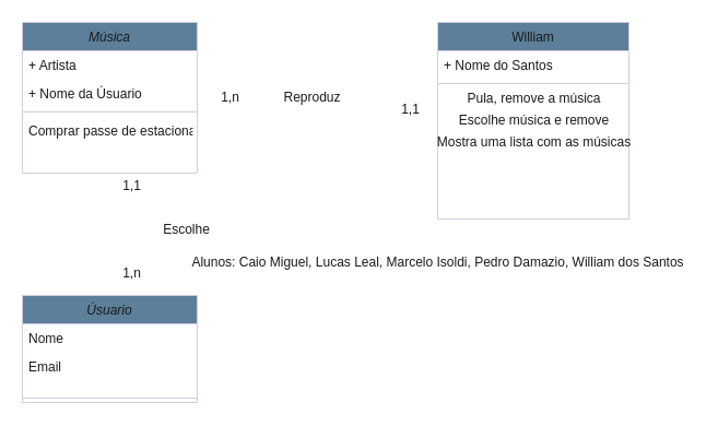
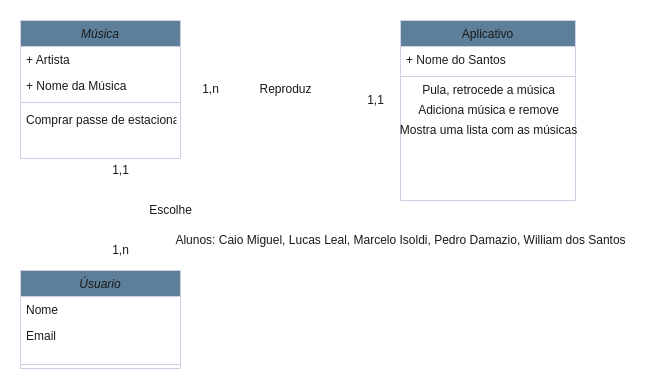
  <mxCell id="0" />
  <mxCell id="1" parent="0" />
  <mxCell id="2" value="Música" style="swimlane;fontStyle=2;align=center;verticalAlign=top;childLayout=stackLayout;horizontal=1;startSize=26;horizontalStack=0;resizeParent=1;resizeLast=0;collapsible=1;marginBottom=0;rounded=0;shadow=0;strokeWidth=1;fillColor=#5D7F99;strokeColor=#D0CEE2;fontColor=#1A1A1A;" parent="1" vertex="1"><mxGeometry x="20" y="20" width="160" height="138" as="geometry"><mxRectangle x="230" y="140" width="160" height="26" as="alternateBounds" /></mxGeometry></mxCell>
  <mxCell id="3" value="+ Artista" style="text;align=left;verticalAlign=top;spacingLeft=4;spacingRight=4;overflow=hidden;rotatable=0;points=[[0,0.5],[1,0.5]];portConstraint=eastwest;fontColor=#1A1A1A;" parent="2" vertex="1"><mxGeometry y="26" width="160" height="26" as="geometry" /></mxCell>
- <mxCell id="4" value="+ Nome da Úsuario" style="text;align=left;verticalAlign=top;spacingLeft=4;spacingRight=4;overflow=hidden;rotatable=0;points=[[0,0.5],[1,0.5]];portConstraint=eastwest;rounded=0;shadow=0;html=0;fontColor=#1A1A1A;" parent="2" vertex="1"><mxGeometry y="52" width="160" height="26" as="geometry" /></mxCell>
+ <mxCell id="4" value="+ Nome da Música" style="text;align=left;verticalAlign=top;spacingLeft=4;spacingRight=4;overflow=hidden;rotatable=0;points=[[0,0.5],[1,0.5]];portConstraint=eastwest;rounded=0;shadow=0;html=0;fontColor=#1A1A1A;" parent="2" vertex="1"><mxGeometry y="52" width="160" height="26" as="geometry" /></mxCell>
  <mxCell id="5" value="" style="line;html=1;strokeWidth=1;align=left;verticalAlign=middle;spacingTop=-1;spacingLeft=3;spacingRight=3;rotatable=0;labelPosition=right;points=[];portConstraint=eastwest;fillColor=#5D7F99;strokeColor=#D0CEE2;fontColor=#1A1A1A;" parent="2" vertex="1"><mxGeometry y="78" width="160" height="8" as="geometry" /></mxCell>
  <mxCell id="6" value="Comprar passe de estacionamento" style="text;align=left;verticalAlign=top;spacingLeft=4;spacingRight=4;overflow=hidden;rotatable=0;points=[[0,0.5],[1,0.5]];portConstraint=eastwest;fontColor=#1A1A1A;" parent="2" vertex="1"><mxGeometry y="86" width="160" height="26" as="geometry" /></mxCell>
- <mxCell id="7" value="William" style="swimlane;fontStyle=0;align=center;verticalAlign=top;childLayout=stackLayout;horizontal=1;startSize=26;horizontalStack=0;resizeParent=1;resizeLast=0;collapsible=1;marginBottom=0;rounded=0;shadow=0;strokeWidth=1;fillColor=#5D7F99;strokeColor=#D0CEE2;fontColor=#1A1A1A;" parent="1" vertex="1"><mxGeometry x="400" y="20" width="175" height="180" as="geometry"><mxRectangle x="550" y="140" width="160" height="26" as="alternateBounds" /></mxGeometry></mxCell>
+ <mxCell id="7" value="Aplicativo" style="swimlane;fontStyle=0;align=center;verticalAlign=top;childLayout=stackLayout;horizontal=1;startSize=26;horizontalStack=0;resizeParent=1;resizeLast=0;collapsible=1;marginBottom=0;rounded=0;shadow=0;strokeWidth=1;fillColor=#5D7F99;strokeColor=#D0CEE2;fontColor=#1A1A1A;" parent="1" vertex="1"><mxGeometry x="400" y="20" width="175" height="180" as="geometry"><mxRectangle x="550" y="140" width="160" height="26" as="alternateBounds" /></mxGeometry></mxCell>
  <mxCell id="8" value="+ Nome do Santos" style="text;align=left;verticalAlign=top;spacingLeft=4;spacingRight=4;overflow=hidden;rotatable=0;points=[[0,0.5],[1,0.5]];portConstraint=eastwest;fontColor=#1A1A1A;" parent="7" vertex="1"><mxGeometry y="26" width="175" height="26" as="geometry" /></mxCell>
  <mxCell id="9" value="" style="line;html=1;strokeWidth=1;align=left;verticalAlign=middle;spacingTop=-1;spacingLeft=3;spacingRight=3;rotatable=0;labelPosition=right;points=[];portConstraint=eastwest;fillColor=#5D7F99;strokeColor=#D0CEE2;fontColor=#1A1A1A;" parent="7" vertex="1"><mxGeometry y="52" width="175" height="8" as="geometry" /></mxCell>
- <mxCell id="10" value="&lt;font style=&quot;vertical-align: inherit&quot;&gt;&lt;font style=&quot;vertical-align: inherit&quot;&gt;&lt;font style=&quot;vertical-align: inherit&quot;&gt;&lt;font style=&quot;vertical-align: inherit&quot;&gt;Pula, remove a música&lt;/font&gt;&lt;/font&gt;&lt;/font&gt;&lt;/font&gt;" style="text;html=1;align=center;verticalAlign=middle;resizable=0;points=[];autosize=1;strokeColor=none;fontColor=#1A1A1A;" vertex="1" parent="7"><mxGeometry y="60" width="175" height="20" as="geometry" /></mxCell>
- <mxCell id="11" value="&lt;font style=&quot;vertical-align: inherit&quot;&gt;&lt;font style=&quot;vertical-align: inherit&quot;&gt;&lt;font style=&quot;vertical-align: inherit&quot;&gt;&lt;font style=&quot;vertical-align: inherit&quot;&gt;&lt;font style=&quot;vertical-align: inherit&quot;&gt;&lt;font style=&quot;vertical-align: inherit&quot;&gt;&lt;font style=&quot;vertical-align: inherit&quot;&gt;&lt;font style=&quot;vertical-align: inherit&quot;&gt;Escolhe música e remove&lt;/font&gt;&lt;/font&gt;&lt;/font&gt;&lt;/font&gt;&lt;/font&gt;&lt;/font&gt;&lt;/font&gt;&lt;/font&gt;" style="text;html=1;align=center;verticalAlign=middle;resizable=0;points=[];autosize=1;strokeColor=none;fontColor=#1A1A1A;" vertex="1" parent="7"><mxGeometry y="80" width="175" height="20" as="geometry" /></mxCell>
+ <mxCell id="10" value="&lt;font style=&quot;vertical-align: inherit&quot;&gt;&lt;font style=&quot;vertical-align: inherit&quot;&gt;&lt;font style=&quot;vertical-align: inherit&quot;&gt;&lt;font style=&quot;vertical-align: inherit&quot;&gt;Pula, retrocede a música&lt;/font&gt;&lt;/font&gt;&lt;/font&gt;&lt;/font&gt;" style="text;html=1;align=center;verticalAlign=middle;resizable=0;points=[];autosize=1;strokeColor=none;fontColor=#1A1A1A;" vertex="1" parent="7"><mxGeometry y="60" width="175" height="20" as="geometry" /></mxCell>
+ <mxCell id="11" value="&lt;font style=&quot;vertical-align: inherit&quot;&gt;&lt;font style=&quot;vertical-align: inherit&quot;&gt;&lt;font style=&quot;vertical-align: inherit&quot;&gt;&lt;font style=&quot;vertical-align: inherit&quot;&gt;&lt;font style=&quot;vertical-align: inherit&quot;&gt;&lt;font style=&quot;vertical-align: inherit&quot;&gt;&lt;font style=&quot;vertical-align: inherit&quot;&gt;&lt;font style=&quot;vertical-align: inherit&quot;&gt;Adiciona música e remove&lt;/font&gt;&lt;/font&gt;&lt;/font&gt;&lt;/font&gt;&lt;/font&gt;&lt;/font&gt;&lt;/font&gt;&lt;/font&gt;" style="text;html=1;align=center;verticalAlign=middle;resizable=0;points=[];autosize=1;strokeColor=none;fontColor=#1A1A1A;" vertex="1" parent="7"><mxGeometry y="80" width="175" height="20" as="geometry" /></mxCell>
  <mxCell id="12" value="&lt;font style=&quot;vertical-align: inherit&quot;&gt;&lt;font style=&quot;vertical-align: inherit&quot;&gt;&lt;font style=&quot;vertical-align: inherit&quot;&gt;&lt;font style=&quot;vertical-align: inherit&quot;&gt;Mostra uma lista com as músicas&lt;br&gt;&lt;/font&gt;&lt;/font&gt;&lt;/font&gt;&lt;/font&gt;" style="text;html=1;align=center;verticalAlign=middle;resizable=0;points=[];autosize=1;strokeColor=none;fontColor=#1A1A1A;" vertex="1" parent="7"><mxGeometry y="100" width="175" height="20" as="geometry" /></mxCell>
  <mxCell id="13" value="&lt;font style=&quot;vertical-align: inherit&quot;&gt;&lt;font style=&quot;vertical-align: inherit&quot;&gt;1,1&lt;/font&gt;&lt;/font&gt;" style="text;html=1;align=center;verticalAlign=middle;resizable=0;points=[];autosize=1;strokeColor=none;fontColor=#1A1A1A;" vertex="1" parent="1"><mxGeometry x="360" y="90" width="30" height="20" as="geometry" /></mxCell>
  <mxCell id="14" value="&lt;font style=&quot;vertical-align: inherit&quot;&gt;&lt;font style=&quot;vertical-align: inherit&quot;&gt;Reproduz&lt;/font&gt;&lt;/font&gt;" style="text;html=1;align=center;verticalAlign=middle;resizable=0;points=[];autosize=1;strokeColor=none;fontColor=#1A1A1A;" vertex="1" parent="1"><mxGeometry x="250" y="79" width="70" height="20" as="geometry" /></mxCell>
  <mxCell id="15" value="&lt;font style=&quot;vertical-align: inherit&quot;&gt;&lt;font style=&quot;vertical-align: inherit&quot;&gt;&lt;font style=&quot;vertical-align: inherit&quot;&gt;&lt;font style=&quot;vertical-align: inherit&quot;&gt;1,n&lt;/font&gt;&lt;/font&gt;&lt;/font&gt;&lt;/font&gt;" style="text;html=1;align=center;verticalAlign=middle;resizable=0;points=[];autosize=1;strokeColor=none;fontColor=#1A1A1A;" vertex="1" parent="1"><mxGeometry x="195" y="79" width="30" height="20" as="geometry" /></mxCell>
  <mxCell id="16" value="&lt;font style=&quot;vertical-align: inherit&quot;&gt;&lt;font style=&quot;vertical-align: inherit&quot;&gt;1,n&lt;/font&gt;&lt;/font&gt;" style="text;html=1;align=center;verticalAlign=middle;resizable=0;points=[];autosize=1;strokeColor=none;fontColor=#1A1A1A;" vertex="1" parent="1"><mxGeometry x="105" y="240" width="30" height="20" as="geometry" /></mxCell>
  <mxCell id="17" value="&lt;font style=&quot;vertical-align: inherit&quot;&gt;&lt;font style=&quot;vertical-align: inherit&quot;&gt;1,1&lt;/font&gt;&lt;/font&gt;" style="text;html=1;align=center;verticalAlign=middle;resizable=0;points=[];autosize=1;strokeColor=none;fontColor=#1A1A1A;" vertex="1" parent="1"><mxGeometry x="105" y="160" width="30" height="20" as="geometry" /></mxCell>
  <mxCell id="18" value="&lt;font style=&quot;vertical-align: inherit&quot;&gt;&lt;font style=&quot;vertical-align: inherit&quot;&gt;Escolhe&lt;/font&gt;&lt;/font&gt;" style="text;html=1;align=center;verticalAlign=middle;resizable=0;points=[];autosize=1;strokeColor=none;fontColor=#1A1A1A;" vertex="1" parent="1"><mxGeometry x="140" y="200" width="60" height="20" as="geometry" /></mxCell>
  <mxCell id="19" value="Úsuario" style="swimlane;fontStyle=2;align=center;verticalAlign=top;childLayout=stackLayout;horizontal=1;startSize=26;horizontalStack=0;resizeParent=1;resizeLast=0;collapsible=1;marginBottom=0;rounded=0;shadow=0;strokeWidth=1;fillColor=#5D7F99;strokeColor=#D0CEE2;fontColor=#1A1A1A;" vertex="1" parent="1"><mxGeometry x="20" y="270" width="160" height="98" as="geometry"><mxRectangle x="230" y="140" width="160" height="26" as="alternateBounds" /></mxGeometry></mxCell>
  <mxCell id="20" value="Nome" style="text;align=left;verticalAlign=top;spacingLeft=4;spacingRight=4;overflow=hidden;rotatable=0;points=[[0,0.5],[1,0.5]];portConstraint=eastwest;fontColor=#1A1A1A;" vertex="1" parent="19"><mxGeometry y="26" width="160" height="26" as="geometry" /></mxCell>
  <mxCell id="21" value="Email" style="text;align=left;verticalAlign=top;spacingLeft=4;spacingRight=4;overflow=hidden;rotatable=0;points=[[0,0.5],[1,0.5]];portConstraint=eastwest;rounded=0;shadow=0;html=0;fontColor=#1A1A1A;" vertex="1" parent="19"><mxGeometry y="52" width="160" height="38" as="geometry" /></mxCell>
  <mxCell id="22" value="" style="line;html=1;strokeWidth=1;align=left;verticalAlign=middle;spacingTop=-1;spacingLeft=3;spacingRight=3;rotatable=0;labelPosition=right;points=[];portConstraint=eastwest;fillColor=#5D7F99;strokeColor=#D0CEE2;fontColor=#1A1A1A;" vertex="1" parent="19"><mxGeometry y="90" width="160" height="8" as="geometry" /></mxCell>
  <mxCell id="23" value="Alunos: Caio Miguel, Lucas Leal, Marcelo Isoldi, Pedro Damazio, William dos Santos" style="text;html=1;align=center;verticalAlign=middle;resizable=0;points=[];autosize=1;strokeColor=none;fontColor=#1A1A1A;" vertex="1" parent="1"><mxGeometry x="165" y="230" width="470" height="20" as="geometry" /></mxCell>
